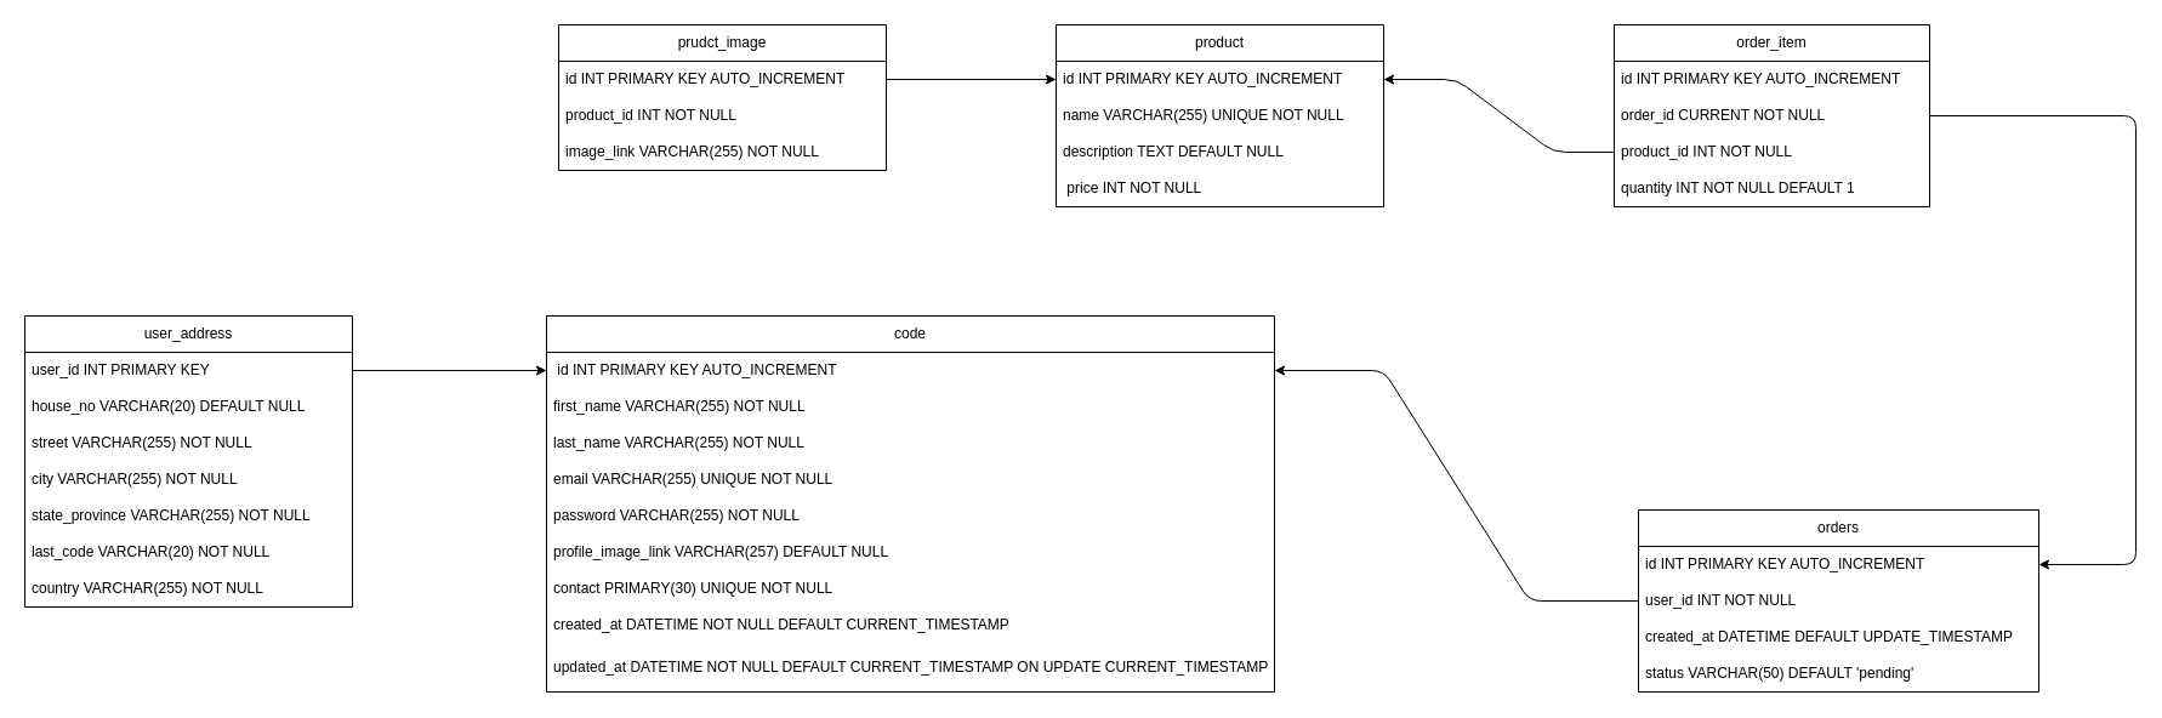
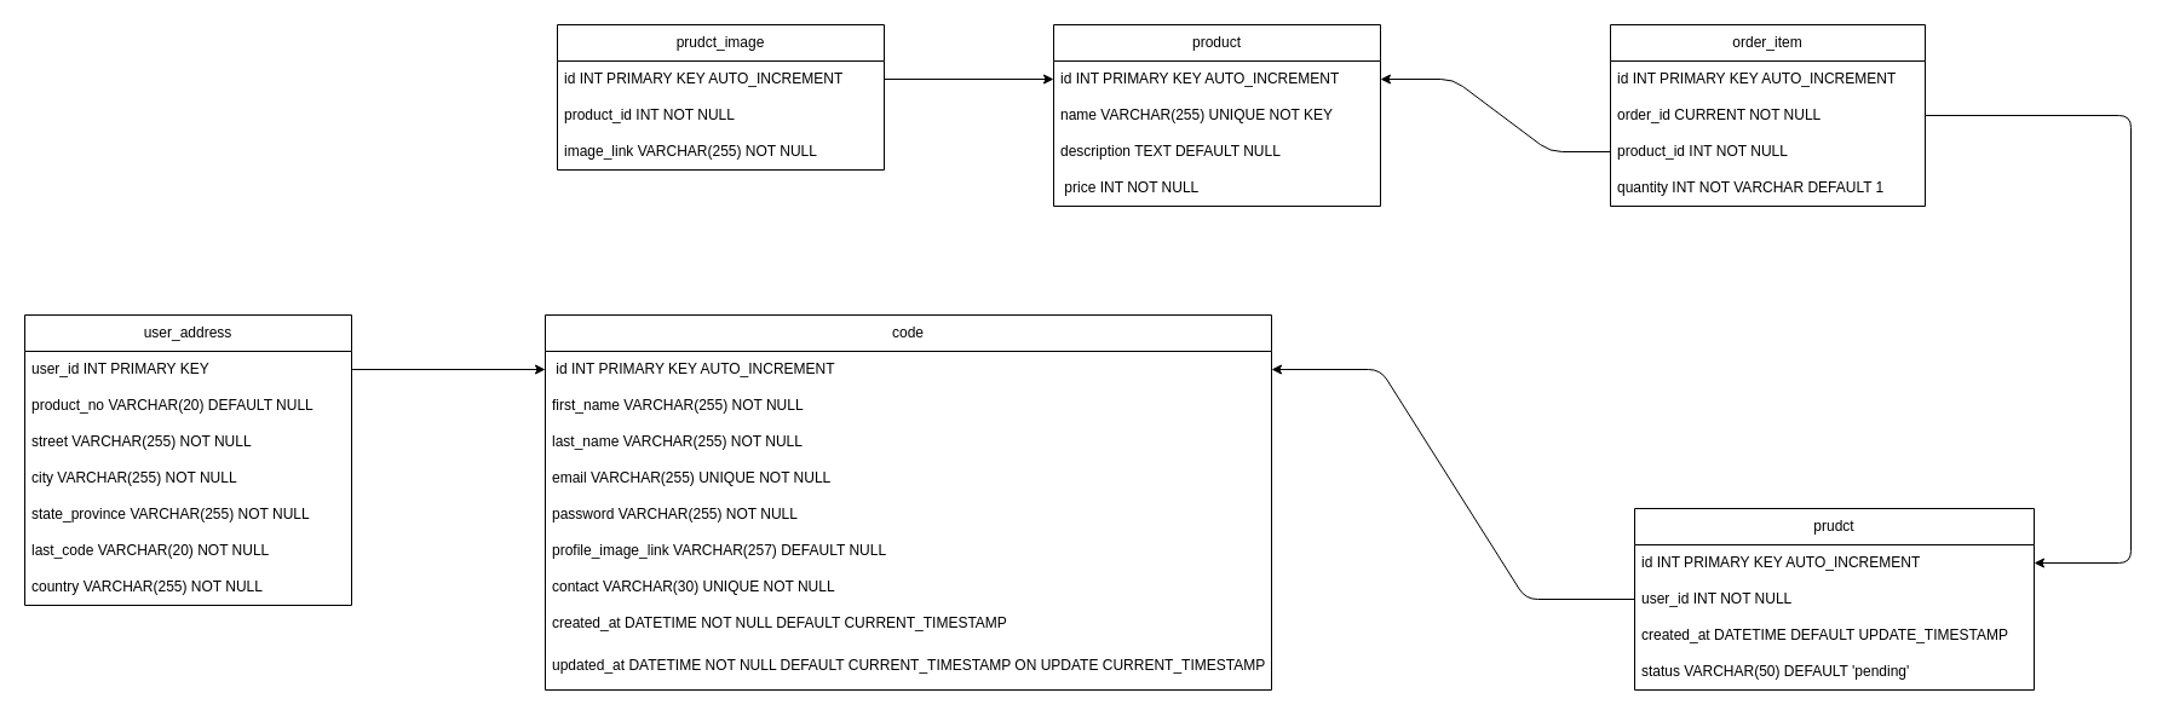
  <mxCell id="0" />
  <mxCell id="1" parent="0" />
  <mxCell id="2" value="code" style="swimlane;fontStyle=0;childLayout=stackLayout;horizontal=1;startSize=30;horizontalStack=0;resizeParent=1;resizeParentMax=0;resizeLast=0;collapsible=1;marginBottom=0;whiteSpace=wrap;html=1;" parent="1" vertex="1"><mxGeometry x="450" y="260" width="600" height="310" as="geometry" /></mxCell>
  <mxCell id="3" value="&amp;nbsp;id INT PRIMARY KEY AUTO_INCREMENT" style="text;strokeColor=none;fillColor=none;align=left;verticalAlign=middle;spacingLeft=4;spacingRight=4;overflow=hidden;points=[[0,0.5],[1,0.5]];portConstraint=eastwest;rotatable=0;whiteSpace=wrap;html=1;" parent="2" vertex="1"><mxGeometry y="30" width="600" height="30" as="geometry" /></mxCell>
  <mxCell id="4" value="first_name VARCHAR(255) NOT NULL" style="text;strokeColor=none;fillColor=none;align=left;verticalAlign=middle;spacingLeft=4;spacingRight=4;overflow=hidden;points=[[0,0.5],[1,0.5]];portConstraint=eastwest;rotatable=0;whiteSpace=wrap;html=1;" parent="2" vertex="1"><mxGeometry y="60" width="600" height="30" as="geometry" /></mxCell>
  <mxCell id="5" value="last_name VARCHAR(255) NOT NULL" style="text;strokeColor=none;fillColor=none;align=left;verticalAlign=middle;spacingLeft=4;spacingRight=4;overflow=hidden;points=[[0,0.5],[1,0.5]];portConstraint=eastwest;rotatable=0;whiteSpace=wrap;html=1;" parent="2" vertex="1"><mxGeometry y="90" width="600" height="30" as="geometry" /></mxCell>
  <mxCell id="6" value="email VARCHAR(255) UNIQUE NOT NULL" style="text;strokeColor=none;fillColor=none;align=left;verticalAlign=middle;spacingLeft=4;spacingRight=4;overflow=hidden;points=[[0,0.5],[1,0.5]];portConstraint=eastwest;rotatable=0;whiteSpace=wrap;html=1;" parent="2" vertex="1"><mxGeometry y="120" width="600" height="30" as="geometry" /></mxCell>
  <mxCell id="7" value="password VARCHAR(255) NOT NULL" style="text;strokeColor=none;fillColor=none;align=left;verticalAlign=middle;spacingLeft=4;spacingRight=4;overflow=hidden;points=[[0,0.5],[1,0.5]];portConstraint=eastwest;rotatable=0;whiteSpace=wrap;html=1;" parent="2" vertex="1"><mxGeometry y="150" width="600" height="30" as="geometry" /></mxCell>
  <mxCell id="8" value="profile_image_link VARCHAR(257) DEFAULT NULL" style="text;strokeColor=none;fillColor=none;align=left;verticalAlign=middle;spacingLeft=4;spacingRight=4;overflow=hidden;points=[[0,0.5],[1,0.5]];portConstraint=eastwest;rotatable=0;whiteSpace=wrap;html=1;" parent="2" vertex="1"><mxGeometry y="180" width="600" height="30" as="geometry" /></mxCell>
- <mxCell id="9" value="contact PRIMARY(30) UNIQUE NOT NULL" style="text;strokeColor=none;fillColor=none;align=left;verticalAlign=middle;spacingLeft=4;spacingRight=4;overflow=hidden;points=[[0,0.5],[1,0.5]];portConstraint=eastwest;rotatable=0;whiteSpace=wrap;html=1;" parent="2" vertex="1"><mxGeometry y="210" width="600" height="30" as="geometry" /></mxCell>
+ <mxCell id="9" value="contact VARCHAR(30) UNIQUE NOT NULL" style="text;strokeColor=none;fillColor=none;align=left;verticalAlign=middle;spacingLeft=4;spacingRight=4;overflow=hidden;points=[[0,0.5],[1,0.5]];portConstraint=eastwest;rotatable=0;whiteSpace=wrap;html=1;" parent="2" vertex="1"><mxGeometry y="210" width="600" height="30" as="geometry" /></mxCell>
  <mxCell id="10" value="created_at DATETIME NOT NULL DEFAULT CURRENT_TIMESTAMP" style="text;strokeColor=none;fillColor=none;align=left;verticalAlign=middle;spacingLeft=4;spacingRight=4;overflow=hidden;points=[[0,0.5],[1,0.5]];portConstraint=eastwest;rotatable=0;whiteSpace=wrap;html=1;" parent="2" vertex="1"><mxGeometry y="240" width="600" height="30" as="geometry" /></mxCell>
  <mxCell id="11" value="updated_at DATETIME NOT NULL DEFAULT CURRENT_TIMESTAMP ON UPDATE CURRENT_TIMESTAMP" style="text;strokeColor=none;fillColor=none;align=left;verticalAlign=middle;spacingLeft=4;spacingRight=4;overflow=hidden;points=[[0,0.5],[1,0.5]];portConstraint=eastwest;rotatable=0;whiteSpace=wrap;html=1;" parent="2" vertex="1"><mxGeometry y="270" width="600" height="40" as="geometry" /></mxCell>
  <mxCell id="12" value="user_address" style="swimlane;fontStyle=0;childLayout=stackLayout;horizontal=1;startSize=30;horizontalStack=0;resizeParent=1;resizeParentMax=0;resizeLast=0;collapsible=1;marginBottom=0;whiteSpace=wrap;html=1;" parent="1" vertex="1"><mxGeometry x="20" y="260" width="270" height="240" as="geometry" /></mxCell>
  <mxCell id="13" value="user_id INT PRIMARY KEY" style="text;strokeColor=none;fillColor=none;align=left;verticalAlign=middle;spacingLeft=4;spacingRight=4;overflow=hidden;points=[[0,0.5],[1,0.5]];portConstraint=eastwest;rotatable=0;whiteSpace=wrap;html=1;" parent="12" vertex="1"><mxGeometry y="30" width="270" height="30" as="geometry" /></mxCell>
- <mxCell id="14" value="house_no VARCHAR(20) DEFAULT NULL" style="text;strokeColor=none;fillColor=none;align=left;verticalAlign=middle;spacingLeft=4;spacingRight=4;overflow=hidden;points=[[0,0.5],[1,0.5]];portConstraint=eastwest;rotatable=0;whiteSpace=wrap;html=1;" parent="12" vertex="1"><mxGeometry y="60" width="270" height="30" as="geometry" /></mxCell>
+ <mxCell id="14" value="product_no VARCHAR(20) DEFAULT NULL" style="text;strokeColor=none;fillColor=none;align=left;verticalAlign=middle;spacingLeft=4;spacingRight=4;overflow=hidden;points=[[0,0.5],[1,0.5]];portConstraint=eastwest;rotatable=0;whiteSpace=wrap;html=1;" parent="12" vertex="1"><mxGeometry y="60" width="270" height="30" as="geometry" /></mxCell>
  <mxCell id="15" value="street VARCHAR(255) NOT NULL" style="text;strokeColor=none;fillColor=none;align=left;verticalAlign=middle;spacingLeft=4;spacingRight=4;overflow=hidden;points=[[0,0.5],[1,0.5]];portConstraint=eastwest;rotatable=0;whiteSpace=wrap;html=1;" parent="12" vertex="1"><mxGeometry y="90" width="270" height="30" as="geometry" /></mxCell>
  <mxCell id="16" value="city VARCHAR(255) NOT NULL" style="text;strokeColor=none;fillColor=none;align=left;verticalAlign=middle;spacingLeft=4;spacingRight=4;overflow=hidden;points=[[0,0.5],[1,0.5]];portConstraint=eastwest;rotatable=0;whiteSpace=wrap;html=1;" parent="12" vertex="1"><mxGeometry y="120" width="270" height="30" as="geometry" /></mxCell>
  <mxCell id="17" value="state_province VARCHAR(255) NOT NULL" style="text;strokeColor=none;fillColor=none;align=left;verticalAlign=middle;spacingLeft=4;spacingRight=4;overflow=hidden;points=[[0,0.5],[1,0.5]];portConstraint=eastwest;rotatable=0;whiteSpace=wrap;html=1;" parent="12" vertex="1"><mxGeometry y="150" width="270" height="30" as="geometry" /></mxCell>
  <mxCell id="18" value="last_code VARCHAR(20) NOT NULL" style="text;strokeColor=none;fillColor=none;align=left;verticalAlign=middle;spacingLeft=4;spacingRight=4;overflow=hidden;points=[[0,0.5],[1,0.5]];portConstraint=eastwest;rotatable=0;whiteSpace=wrap;html=1;" parent="12" vertex="1"><mxGeometry y="180" width="270" height="30" as="geometry" /></mxCell>
  <mxCell id="19" value="country VARCHAR(255) NOT NULL" style="text;strokeColor=none;fillColor=none;align=left;verticalAlign=middle;spacingLeft=4;spacingRight=4;overflow=hidden;points=[[0,0.5],[1,0.5]];portConstraint=eastwest;rotatable=0;whiteSpace=wrap;html=1;" parent="12" vertex="1"><mxGeometry y="210" width="270" height="30" as="geometry" /></mxCell>
  <mxCell id="20" style="edgeStyle=none;html=1;entryX=0;entryY=0.5;entryDx=0;entryDy=0;exitX=1;exitY=0.5;exitDx=0;exitDy=0;" parent="1" source="13" target="3" edge="1"><mxGeometry relative="1" as="geometry" /></mxCell>
  <mxCell id="21" value="product" style="swimlane;fontStyle=0;childLayout=stackLayout;horizontal=1;startSize=30;horizontalStack=0;resizeParent=1;resizeParentMax=0;resizeLast=0;collapsible=1;marginBottom=0;whiteSpace=wrap;html=1;" parent="1" vertex="1"><mxGeometry x="870" y="20" width="270" height="150" as="geometry" /></mxCell>
  <mxCell id="22" value="id INT PRIMARY KEY AUTO_INCREMENT" style="text;strokeColor=none;fillColor=none;align=left;verticalAlign=middle;spacingLeft=4;spacingRight=4;overflow=hidden;points=[[0,0.5],[1,0.5]];portConstraint=eastwest;rotatable=0;whiteSpace=wrap;html=1;" parent="21" vertex="1"><mxGeometry y="30" width="270" height="30" as="geometry" /></mxCell>
- <mxCell id="23" value="name VARCHAR(255) UNIQUE NOT NULL" style="text;strokeColor=none;fillColor=none;align=left;verticalAlign=middle;spacingLeft=4;spacingRight=4;overflow=hidden;points=[[0,0.5],[1,0.5]];portConstraint=eastwest;rotatable=0;whiteSpace=wrap;html=1;" parent="21" vertex="1"><mxGeometry y="60" width="270" height="30" as="geometry" /></mxCell>
+ <mxCell id="23" value="name VARCHAR(255) UNIQUE NOT KEY" style="text;strokeColor=none;fillColor=none;align=left;verticalAlign=middle;spacingLeft=4;spacingRight=4;overflow=hidden;points=[[0,0.5],[1,0.5]];portConstraint=eastwest;rotatable=0;whiteSpace=wrap;html=1;" parent="21" vertex="1"><mxGeometry y="60" width="270" height="30" as="geometry" /></mxCell>
  <mxCell id="24" value="description TEXT DEFAULT NULL" style="text;strokeColor=none;fillColor=none;align=left;verticalAlign=middle;spacingLeft=4;spacingRight=4;overflow=hidden;points=[[0,0.5],[1,0.5]];portConstraint=eastwest;rotatable=0;whiteSpace=wrap;html=1;" parent="21" vertex="1"><mxGeometry y="90" width="270" height="30" as="geometry" /></mxCell>
  <mxCell id="25" value="&amp;nbsp;price INT NOT NULL" style="text;strokeColor=none;fillColor=none;align=left;verticalAlign=middle;spacingLeft=4;spacingRight=4;overflow=hidden;points=[[0,0.5],[1,0.5]];portConstraint=eastwest;rotatable=0;whiteSpace=wrap;html=1;" parent="21" vertex="1"><mxGeometry y="120" width="270" height="30" as="geometry" /></mxCell>
  <mxCell id="26" value="prudct_image" style="swimlane;fontStyle=0;childLayout=stackLayout;horizontal=1;startSize=30;horizontalStack=0;resizeParent=1;resizeParentMax=0;resizeLast=0;collapsible=1;marginBottom=0;whiteSpace=wrap;html=1;" parent="1" vertex="1"><mxGeometry x="460" y="20" width="270" height="120" as="geometry" /></mxCell>
  <mxCell id="27" value="id INT PRIMARY KEY AUTO_INCREMENT" style="text;strokeColor=none;fillColor=none;align=left;verticalAlign=middle;spacingLeft=4;spacingRight=4;overflow=hidden;points=[[0,0.5],[1,0.5]];portConstraint=eastwest;rotatable=0;whiteSpace=wrap;html=1;" parent="26" vertex="1"><mxGeometry y="30" width="270" height="30" as="geometry" /></mxCell>
  <mxCell id="28" value="product_id INT NOT NULL" style="text;strokeColor=none;fillColor=none;align=left;verticalAlign=middle;spacingLeft=4;spacingRight=4;overflow=hidden;points=[[0,0.5],[1,0.5]];portConstraint=eastwest;rotatable=0;whiteSpace=wrap;html=1;" parent="26" vertex="1"><mxGeometry y="60" width="270" height="30" as="geometry" /></mxCell>
  <mxCell id="29" value="image_link VARCHAR(255) NOT NULL" style="text;strokeColor=none;fillColor=none;align=left;verticalAlign=middle;spacingLeft=4;spacingRight=4;overflow=hidden;points=[[0,0.5],[1,0.5]];portConstraint=eastwest;rotatable=0;whiteSpace=wrap;html=1;" parent="26" vertex="1"><mxGeometry y="90" width="270" height="30" as="geometry" /></mxCell>
  <mxCell id="30" style="edgeStyle=none;html=1;exitX=1;exitY=0.5;exitDx=0;exitDy=0;entryX=0;entryY=0.5;entryDx=0;entryDy=0;" parent="1" source="27" target="22" edge="1"><mxGeometry relative="1" as="geometry" /></mxCell>
- <mxCell id="31" value="orders" style="swimlane;fontStyle=0;childLayout=stackLayout;horizontal=1;startSize=30;horizontalStack=0;resizeParent=1;resizeParentMax=0;resizeLast=0;collapsible=1;marginBottom=0;whiteSpace=wrap;html=1;" parent="1" vertex="1"><mxGeometry x="1350" y="420" width="330" height="150" as="geometry" /></mxCell>
+ <mxCell id="31" value="prudct" style="swimlane;fontStyle=0;childLayout=stackLayout;horizontal=1;startSize=30;horizontalStack=0;resizeParent=1;resizeParentMax=0;resizeLast=0;collapsible=1;marginBottom=0;whiteSpace=wrap;html=1;" parent="1" vertex="1"><mxGeometry x="1350" y="420" width="330" height="150" as="geometry" /></mxCell>
  <mxCell id="32" value="id INT PRIMARY KEY AUTO_INCREMENT" style="text;strokeColor=none;fillColor=none;align=left;verticalAlign=middle;spacingLeft=4;spacingRight=4;overflow=hidden;points=[[0,0.5],[1,0.5]];portConstraint=eastwest;rotatable=0;whiteSpace=wrap;html=1;" parent="31" vertex="1"><mxGeometry y="30" width="330" height="30" as="geometry" /></mxCell>
  <mxCell id="33" value="user_id INT NOT NULL" style="text;strokeColor=none;fillColor=none;align=left;verticalAlign=middle;spacingLeft=4;spacingRight=4;overflow=hidden;points=[[0,0.5],[1,0.5]];portConstraint=eastwest;rotatable=0;whiteSpace=wrap;html=1;" parent="31" vertex="1"><mxGeometry y="60" width="330" height="30" as="geometry" /></mxCell>
  <mxCell id="34" value="created_at DATETIME DEFAULT UPDATE_TIMESTAMP" style="text;strokeColor=none;fillColor=none;align=left;verticalAlign=middle;spacingLeft=4;spacingRight=4;overflow=hidden;points=[[0,0.5],[1,0.5]];portConstraint=eastwest;rotatable=0;whiteSpace=wrap;html=1;" parent="31" vertex="1"><mxGeometry y="90" width="330" height="30" as="geometry" /></mxCell>
  <mxCell id="35" value="status VARCHAR(50) DEFAULT 'pending'" style="text;strokeColor=none;fillColor=none;align=left;verticalAlign=middle;spacingLeft=4;spacingRight=4;overflow=hidden;points=[[0,0.5],[1,0.5]];portConstraint=eastwest;rotatable=0;whiteSpace=wrap;html=1;" parent="31" vertex="1"><mxGeometry y="120" width="330" height="30" as="geometry" /></mxCell>
  <mxCell id="36" style="edgeStyle=none;html=1;exitX=0;exitY=0.5;exitDx=0;exitDy=0;entryX=1;entryY=0.5;entryDx=0;entryDy=0;" parent="1" source="33" target="3" edge="1"><mxGeometry relative="1" as="geometry"><Array as="points"><mxPoint x="1260" y="495" /><mxPoint x="1140" y="305" /></Array></mxGeometry></mxCell>
  <mxCell id="37" value="order_item" style="swimlane;fontStyle=0;childLayout=stackLayout;horizontal=1;startSize=30;horizontalStack=0;resizeParent=1;resizeParentMax=0;resizeLast=0;collapsible=1;marginBottom=0;whiteSpace=wrap;html=1;" parent="1" vertex="1"><mxGeometry x="1330" y="20" width="260" height="150" as="geometry" /></mxCell>
  <mxCell id="38" value="id INT PRIMARY KEY AUTO_INCREMENT" style="text;strokeColor=none;fillColor=none;align=left;verticalAlign=middle;spacingLeft=4;spacingRight=4;overflow=hidden;points=[[0,0.5],[1,0.5]];portConstraint=eastwest;rotatable=0;whiteSpace=wrap;html=1;" parent="37" vertex="1"><mxGeometry y="30" width="260" height="30" as="geometry" /></mxCell>
  <mxCell id="39" value="order_id CURRENT NOT NULL" style="text;strokeColor=none;fillColor=none;align=left;verticalAlign=middle;spacingLeft=4;spacingRight=4;overflow=hidden;points=[[0,0.5],[1,0.5]];portConstraint=eastwest;rotatable=0;whiteSpace=wrap;html=1;" parent="37" vertex="1"><mxGeometry y="60" width="260" height="30" as="geometry" /></mxCell>
  <mxCell id="40" value="product_id INT NOT NULL" style="text;strokeColor=none;fillColor=none;align=left;verticalAlign=middle;spacingLeft=4;spacingRight=4;overflow=hidden;points=[[0,0.5],[1,0.5]];portConstraint=eastwest;rotatable=0;whiteSpace=wrap;html=1;" parent="37" vertex="1"><mxGeometry y="90" width="260" height="30" as="geometry" /></mxCell>
- <mxCell id="41" value="quantity INT NOT NULL DEFAULT 1" style="text;strokeColor=none;fillColor=none;align=left;verticalAlign=middle;spacingLeft=4;spacingRight=4;overflow=hidden;points=[[0,0.5],[1,0.5]];portConstraint=eastwest;rotatable=0;whiteSpace=wrap;html=1;" parent="37" vertex="1"><mxGeometry y="120" width="260" height="30" as="geometry" /></mxCell>
+ <mxCell id="41" value="quantity INT NOT VARCHAR DEFAULT 1" style="text;strokeColor=none;fillColor=none;align=left;verticalAlign=middle;spacingLeft=4;spacingRight=4;overflow=hidden;points=[[0,0.5],[1,0.5]];portConstraint=eastwest;rotatable=0;whiteSpace=wrap;html=1;" parent="37" vertex="1"><mxGeometry y="120" width="260" height="30" as="geometry" /></mxCell>
  <mxCell id="42" style="edgeStyle=none;html=1;exitX=0;exitY=0.5;exitDx=0;exitDy=0;entryX=1;entryY=0.5;entryDx=0;entryDy=0;" parent="1" source="40" target="22" edge="1"><mxGeometry relative="1" as="geometry"><Array as="points"><mxPoint x="1280" y="125" /><mxPoint x="1200" y="65" /></Array></mxGeometry></mxCell>
  <mxCell id="43" style="edgeStyle=none;html=1;exitX=1;exitY=0.5;exitDx=0;exitDy=0;entryX=1;entryY=0.5;entryDx=0;entryDy=0;" parent="1" source="39" target="32" edge="1"><mxGeometry relative="1" as="geometry"><Array as="points"><mxPoint x="1760" y="95" /><mxPoint x="1760" y="465" /></Array></mxGeometry></mxCell>
